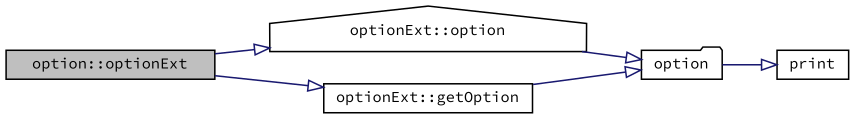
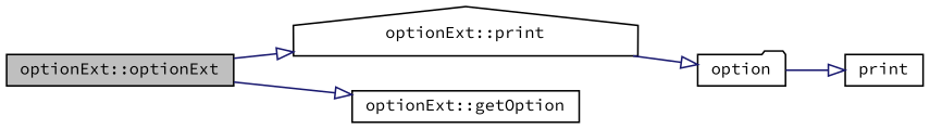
  digraph {
    fontname="Source Code Pro"
    rankdir=LR
    node [color=black fillcolor=white fontname="Source Code Pro" fontsize=10 shape=box style=filled]
    edge [arrowhead=onormal color=midnightblue fontname="Source Code Pro" fontsize=10 labelfontname=Helvetica labelfontsize=10 style=solid]
-   n1 [fillcolor=grey75 fontcolor=black height=0.2 label="option::optionExt" width=0.4]
-   n2 [height=0.2 label="optionExt::option" shape=house width=0.4]
+   n1 [fillcolor=grey75 fontcolor=black height=0.2 label="optionExt::optionExt" width=0.4]
+   n2 [height=0.2 label="optionExt::print" shape=house width=0.4]
    n3 [height=0.2 label="optionExt::getOption" width=0.4]
    n4 [height=0.2 label=option shape=folder width=0.4]
    n5 [height=0.2 label=print width=0.4]
    n1 -> n2
    n1 -> n3
    n2 -> n4
-   n3 -> n4
    n4 -> n5
  }
